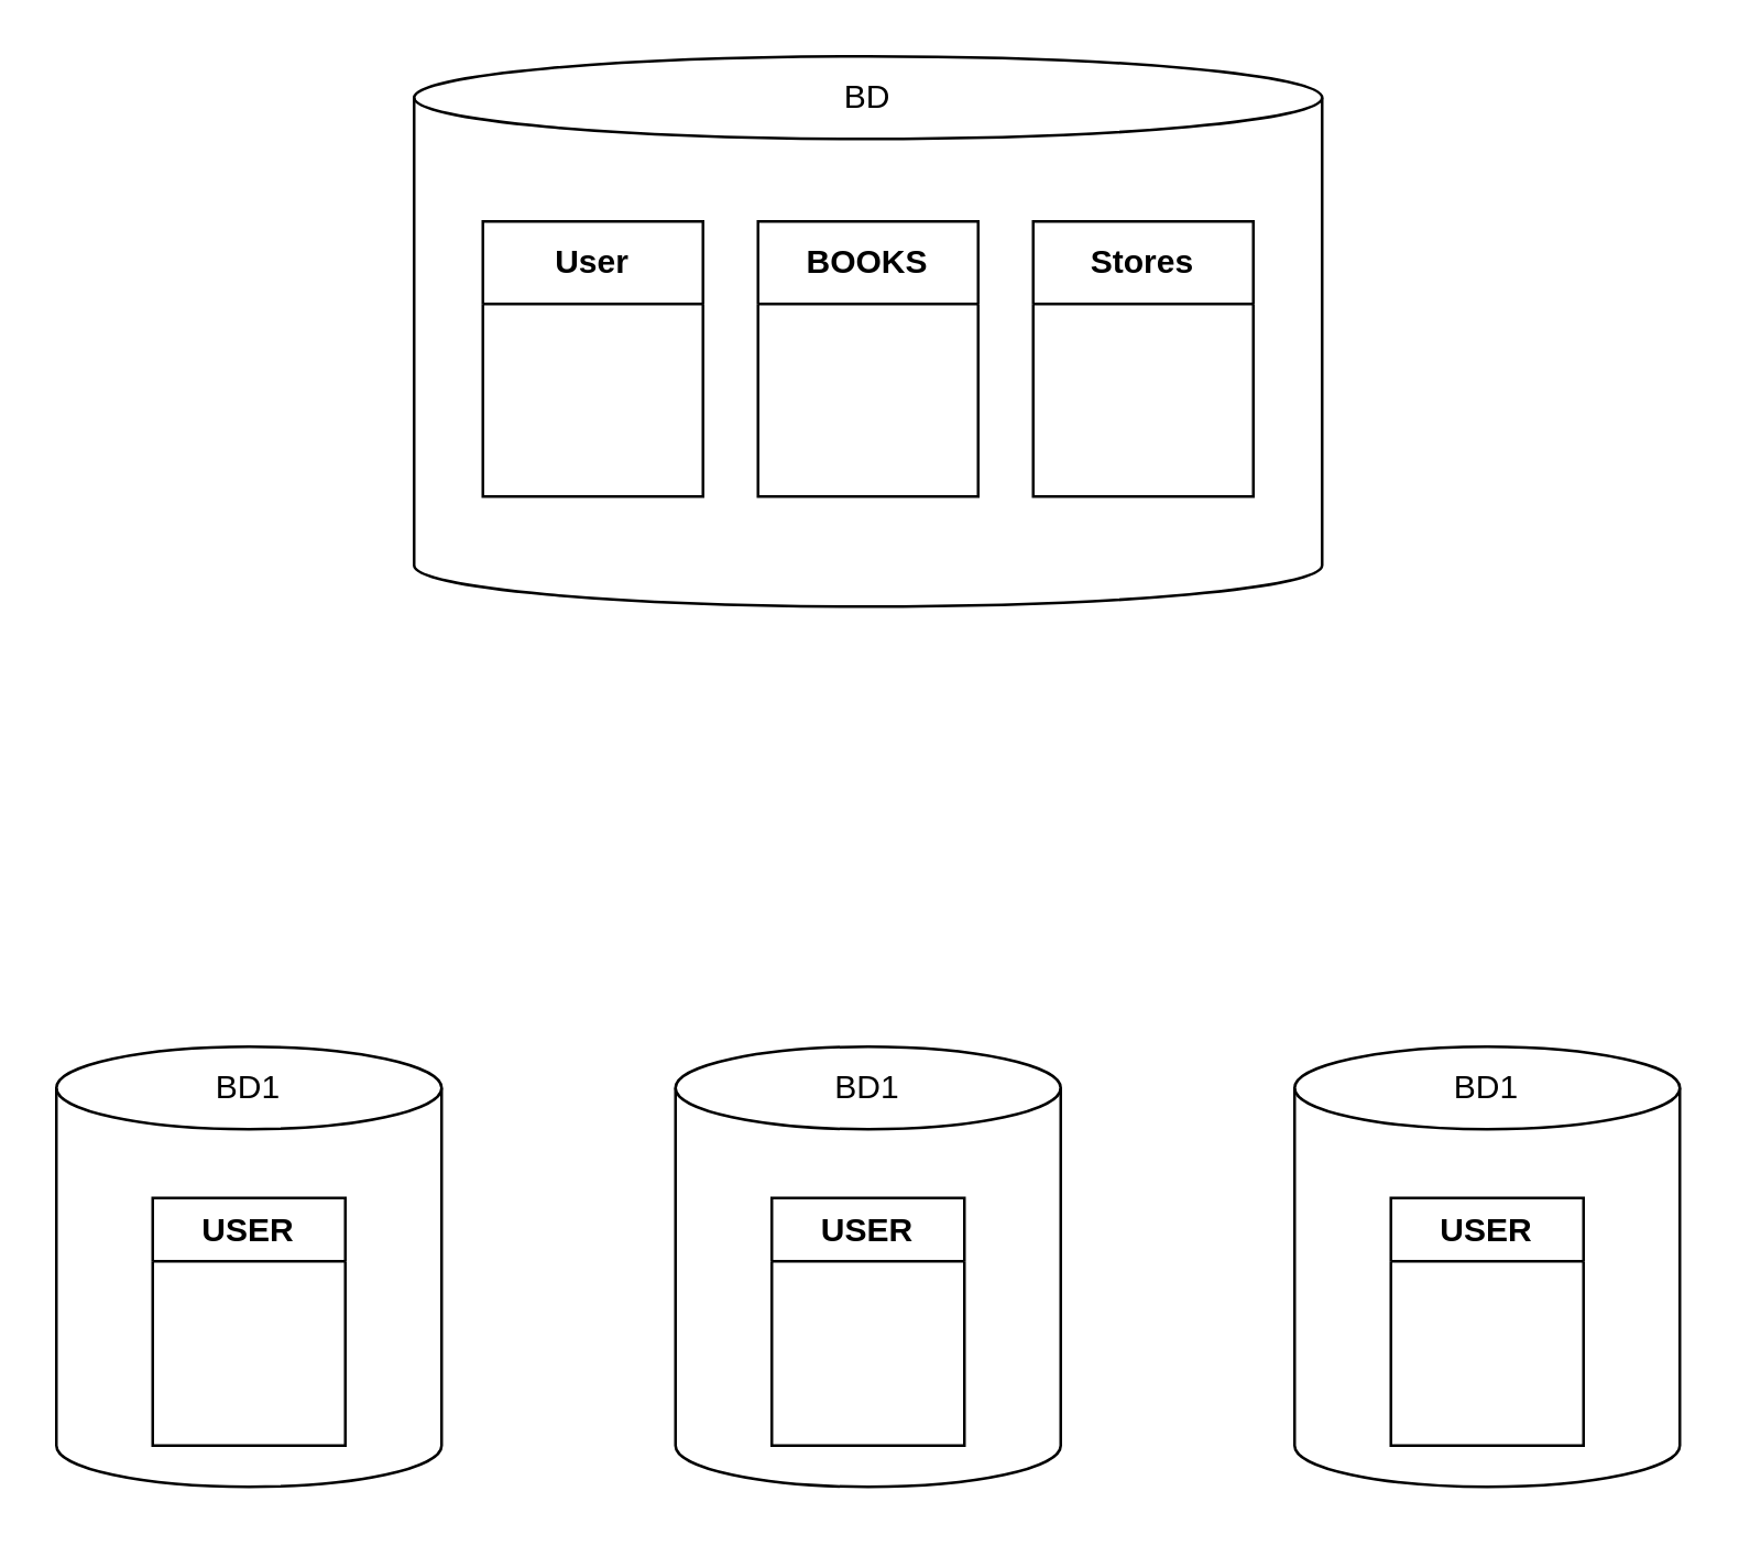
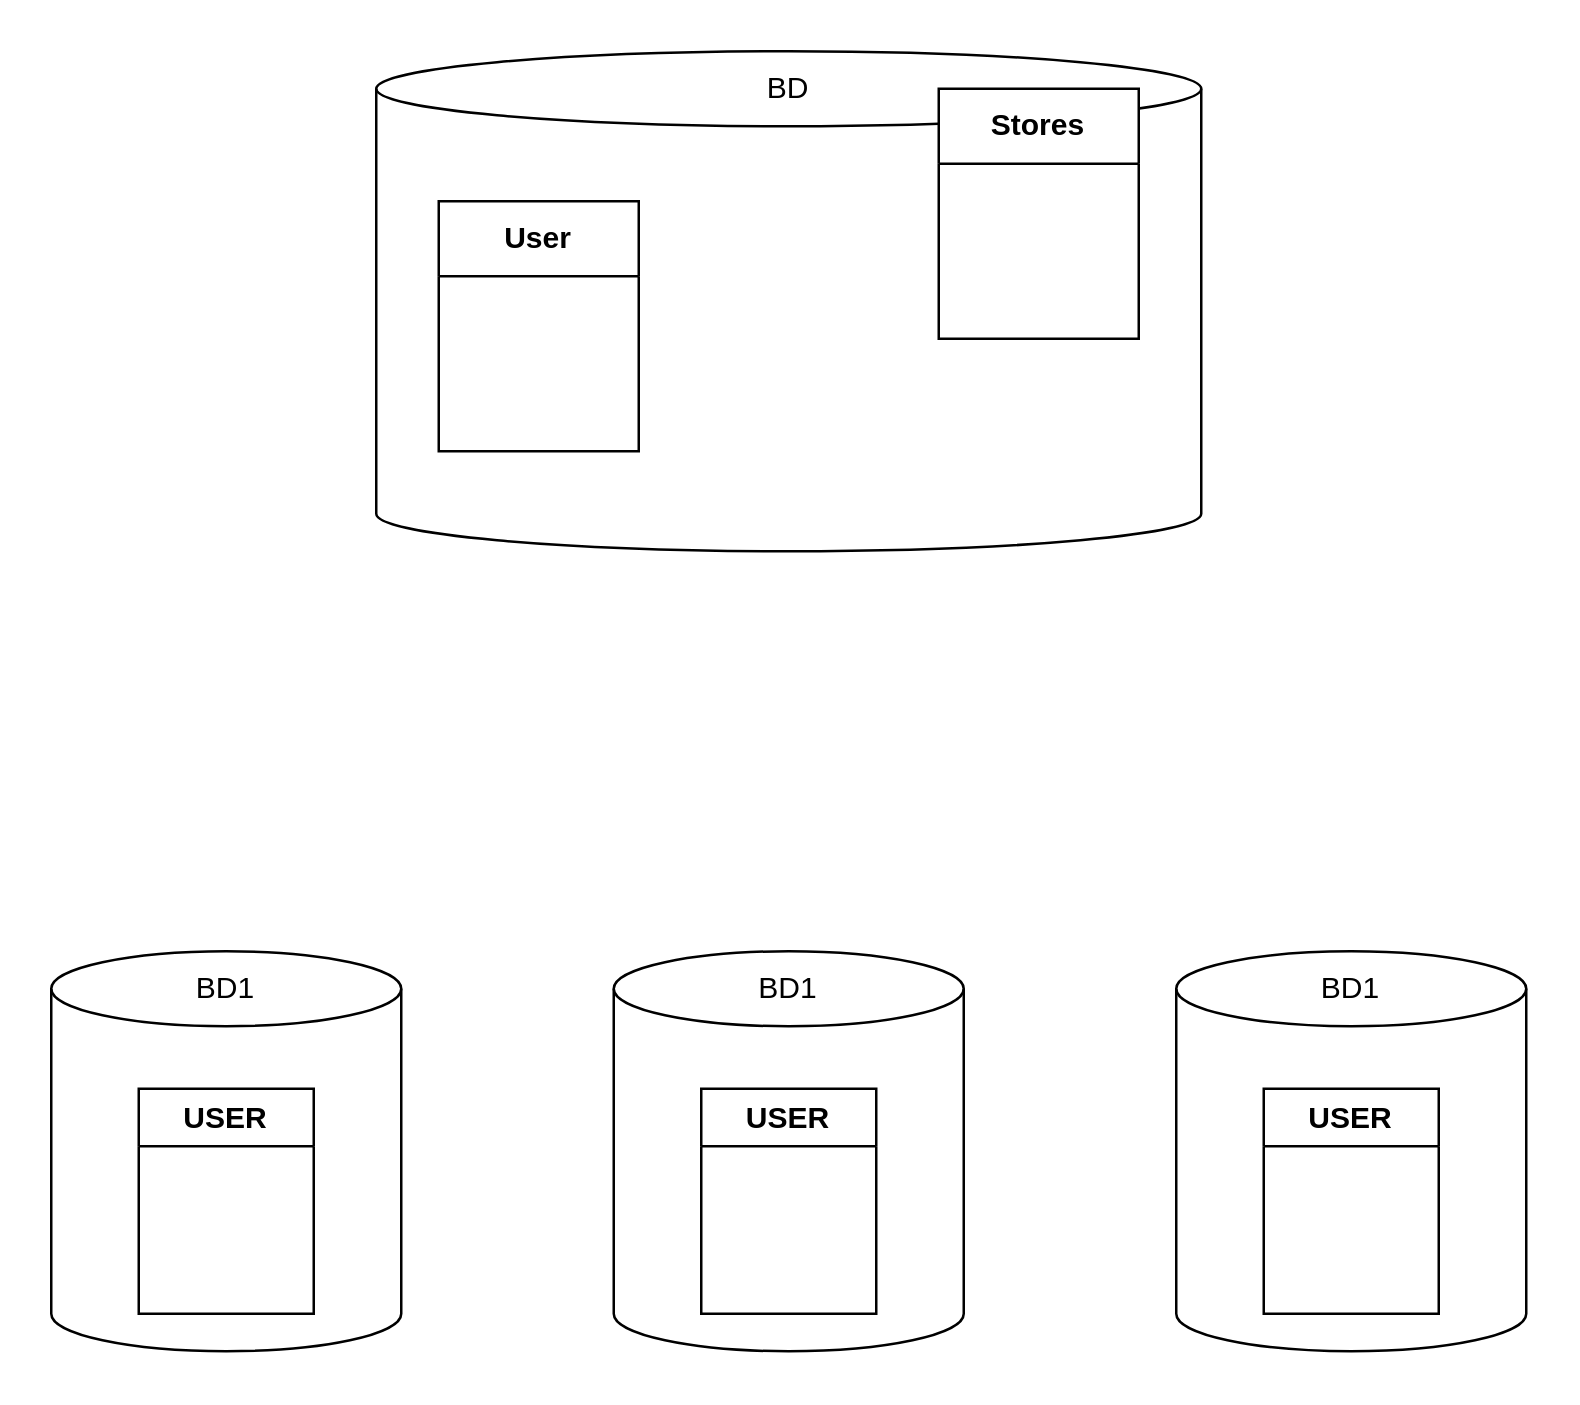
  <mxCell id="0" />
  <mxCell id="1" parent="0" />
  <mxCell id="2" value="" style="group" vertex="1" connectable="0" parent="1"><mxGeometry x="150" y="20" width="330" height="200" as="geometry" /></mxCell>
  <mxCell id="3" value="" style="shape=cylinder3;whiteSpace=wrap;html=1;boundedLbl=1;backgroundOutline=1;size=15;movable=1;resizable=1;rotatable=1;deletable=1;editable=1;connectable=1;" vertex="1" parent="2"><mxGeometry width="330" height="200" as="geometry" /></mxCell>
  <mxCell id="4" value="&lt;div&gt;User&lt;/div&gt;" style="swimlane;whiteSpace=wrap;html=1;startSize=30;" vertex="1" parent="2"><mxGeometry x="25" y="60" width="80" height="100" as="geometry" /></mxCell>
- <mxCell id="5" value="BOOKS" style="swimlane;whiteSpace=wrap;html=1;startSize=30;" vertex="1" parent="2"><mxGeometry x="125" y="60" width="80" height="100" as="geometry" /></mxCell>
- <mxCell id="6" value="Stores" style="swimlane;whiteSpace=wrap;html=1;startSize=30;" vertex="1" parent="2"><mxGeometry x="225" y="60" width="80" height="100" as="geometry" /></mxCell>
+ <mxCell id="6" value="Stores" style="swimlane;whiteSpace=wrap;html=1;startSize=30;" vertex="1" parent="2"><mxGeometry x="225" y="15" width="80" height="100" as="geometry" /></mxCell>
  <mxCell id="7" value="BD" style="text;html=1;strokeColor=none;fillColor=none;align=center;verticalAlign=middle;whiteSpace=wrap;rounded=0;" vertex="1" parent="2"><mxGeometry x="135" width="60" height="30" as="geometry" /></mxCell>
  <mxCell id="8" value="" style="group" vertex="1" connectable="0" parent="1"><mxGeometry x="20" y="380" width="140" height="160" as="geometry" /></mxCell>
  <mxCell id="9" value="" style="shape=cylinder3;whiteSpace=wrap;html=1;boundedLbl=1;backgroundOutline=1;size=15;" vertex="1" parent="8"><mxGeometry width="140" height="160" as="geometry" /></mxCell>
  <mxCell id="10" value="&lt;div&gt;BD1&lt;/div&gt;" style="text;html=1;strokeColor=none;fillColor=none;align=center;verticalAlign=middle;whiteSpace=wrap;rounded=0;" vertex="1" parent="8"><mxGeometry x="40" width="60" height="30" as="geometry" /></mxCell>
  <mxCell id="11" value="&lt;div&gt;USER&lt;/div&gt;" style="swimlane;whiteSpace=wrap;html=1;startSize=23;" vertex="1" parent="8"><mxGeometry x="35" y="55" width="70" height="90" as="geometry" /></mxCell>
  <mxCell id="12" value="" style="group" vertex="1" connectable="0" parent="1"><mxGeometry x="245" y="380" width="140" height="160" as="geometry" /></mxCell>
  <mxCell id="13" value="" style="shape=cylinder3;whiteSpace=wrap;html=1;boundedLbl=1;backgroundOutline=1;size=15;" vertex="1" parent="12"><mxGeometry width="140" height="160" as="geometry" /></mxCell>
  <mxCell id="14" value="&lt;div&gt;BD1&lt;/div&gt;" style="text;html=1;strokeColor=none;fillColor=none;align=center;verticalAlign=middle;whiteSpace=wrap;rounded=0;" vertex="1" parent="12"><mxGeometry x="40" width="60" height="30" as="geometry" /></mxCell>
  <mxCell id="15" value="&lt;div&gt;USER&lt;/div&gt;" style="swimlane;whiteSpace=wrap;html=1;startSize=23;" vertex="1" parent="12"><mxGeometry x="35" y="55" width="70" height="90" as="geometry" /></mxCell>
  <mxCell id="16" value="" style="group" vertex="1" connectable="0" parent="1"><mxGeometry x="470" y="380" width="140" height="160" as="geometry" /></mxCell>
  <mxCell id="17" value="" style="shape=cylinder3;whiteSpace=wrap;html=1;boundedLbl=1;backgroundOutline=1;size=15;" vertex="1" parent="16"><mxGeometry width="140" height="160" as="geometry" /></mxCell>
  <mxCell id="18" value="&lt;div&gt;BD1&lt;/div&gt;" style="text;html=1;strokeColor=none;fillColor=none;align=center;verticalAlign=middle;whiteSpace=wrap;rounded=0;" vertex="1" parent="16"><mxGeometry x="40" width="60" height="30" as="geometry" /></mxCell>
  <mxCell id="19" value="&lt;div&gt;USER&lt;/div&gt;" style="swimlane;whiteSpace=wrap;html=1;startSize=23;" vertex="1" parent="16"><mxGeometry x="35" y="55" width="70" height="90" as="geometry" /></mxCell>
